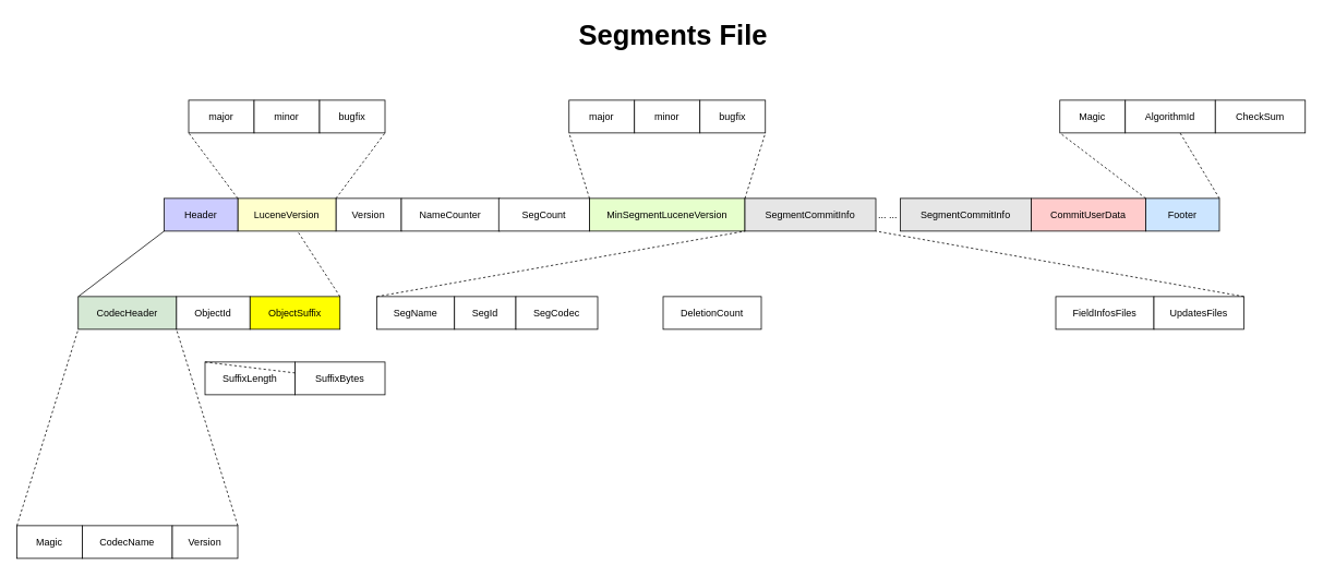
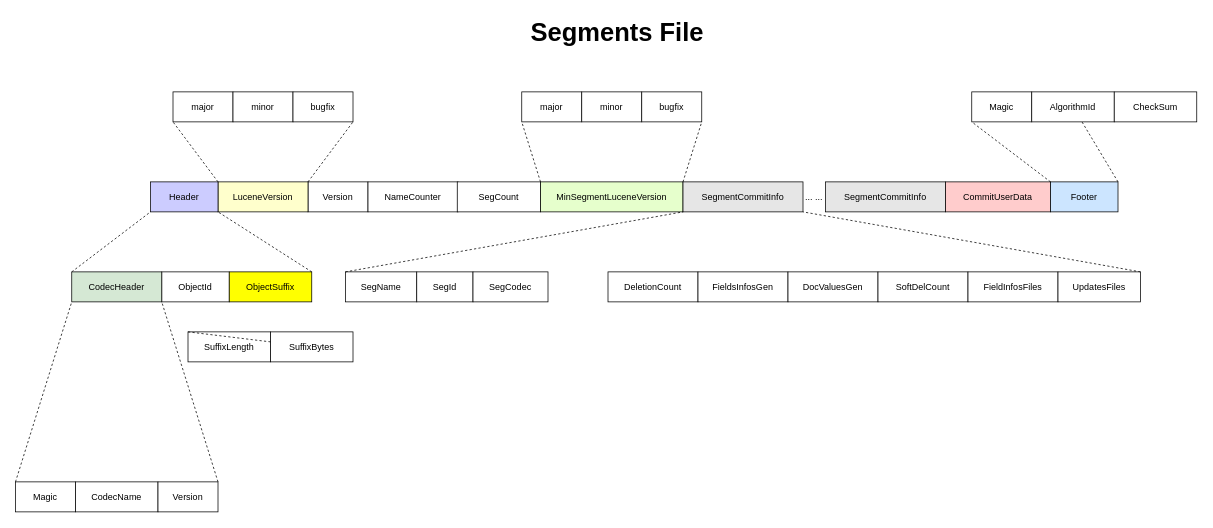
  <mxCell id="0" />
  <mxCell id="1" parent="0" />
  <mxCell id="2" value="Version" style="rounded=0;whiteSpace=wrap;html=1;" parent="1" vertex="1"><mxGeometry x="410" y="234" width="80" height="40" as="geometry" /></mxCell>
  <mxCell id="3" value="NameCounter" style="rounded=0;whiteSpace=wrap;html=1;" parent="1" vertex="1"><mxGeometry x="490" y="234" width="120" height="40" as="geometry" /></mxCell>
  <mxCell id="4" value="SegCount" style="rounded=0;whiteSpace=wrap;html=1;" parent="1" vertex="1"><mxGeometry x="609" y="234" width="111" height="40" as="geometry" /></mxCell>
  <mxCell id="5" value="SegmentCommitInfo" style="rounded=0;whiteSpace=wrap;html=1;fillColor=#E6E6E6;" parent="1" vertex="1"><mxGeometry x="1100" y="234" width="160" height="40" as="geometry" /></mxCell>
  <mxCell id="6" value="... ..." style="text;html=1;strokeColor=none;fillColor=none;align=center;verticalAlign=middle;whiteSpace=wrap;rounded=0;" parent="1" vertex="1"><mxGeometry x="1070" y="246.5" width="30" height="15" as="geometry" /></mxCell>
  <mxCell id="7" value="CommitUserData" style="rounded=0;whiteSpace=wrap;html=1;fillColor=#FFCCCC;" parent="1" vertex="1"><mxGeometry x="1260" y="234" width="140" height="40" as="geometry" /></mxCell>
  <mxCell id="8" value="" style="group" parent="1" vertex="1" connectable="0"><mxGeometry x="230" y="114" width="240" height="160" as="geometry" /></mxCell>
  <mxCell id="9" value="LuceneVersion" style="rounded=0;whiteSpace=wrap;html=1;fillColor=#FFFFCC;" parent="8" vertex="1"><mxGeometry x="60" y="120" width="120" height="40" as="geometry" /></mxCell>
  <mxCell id="10" value="major" style="rounded=0;whiteSpace=wrap;html=1;" parent="8" vertex="1"><mxGeometry width="80" height="40" as="geometry" /></mxCell>
  <mxCell id="11" value="minor" style="rounded=0;whiteSpace=wrap;html=1;" parent="8" vertex="1"><mxGeometry x="80" width="80" height="40" as="geometry" /></mxCell>
  <mxCell id="12" value="bugfix" style="rounded=0;whiteSpace=wrap;html=1;" parent="8" vertex="1"><mxGeometry x="160" width="80" height="40" as="geometry" /></mxCell>
  <mxCell id="13" value="" style="endArrow=none;dashed=1;html=1;entryX=0;entryY=1;entryDx=0;entryDy=0;exitX=0;exitY=0;exitDx=0;exitDy=0;" parent="8" source="9" target="10" edge="1"><mxGeometry width="50" height="50" relative="1" as="geometry"><mxPoint x="-125" y="370" as="sourcePoint" /><mxPoint x="-20" y="155" as="targetPoint" /></mxGeometry></mxCell>
  <mxCell id="14" value="" style="endArrow=none;dashed=1;html=1;entryX=1;entryY=1;entryDx=0;entryDy=0;exitX=0;exitY=0;exitDx=0;exitDy=0;" parent="8" source="2" target="12" edge="1"><mxGeometry width="50" height="50" relative="1" as="geometry"><mxPoint x="70" y="115" as="sourcePoint" /><mxPoint x="10" y="30" as="targetPoint" /></mxGeometry></mxCell>
  <mxCell id="15" value="" style="group" parent="1" vertex="1" connectable="0"><mxGeometry x="695" y="114" width="240" height="160" as="geometry" /></mxCell>
  <mxCell id="16" value="" style="group" parent="15" vertex="1" connectable="0"><mxGeometry width="240" height="160" as="geometry" /></mxCell>
  <mxCell id="17" value="MinSegmentLuceneVersion" style="rounded=0;whiteSpace=wrap;html=1;fillColor=#E6FFCC;" parent="16" vertex="1"><mxGeometry x="25" y="120" width="190" height="40" as="geometry" /></mxCell>
  <mxCell id="18" value="major" style="rounded=0;whiteSpace=wrap;html=1;" parent="16" vertex="1"><mxGeometry width="80" height="40" as="geometry" /></mxCell>
  <mxCell id="19" value="minor" style="rounded=0;whiteSpace=wrap;html=1;" parent="16" vertex="1"><mxGeometry x="80" width="80" height="40" as="geometry" /></mxCell>
  <mxCell id="20" value="bugfix" style="rounded=0;whiteSpace=wrap;html=1;" parent="16" vertex="1"><mxGeometry x="160" width="80" height="40" as="geometry" /></mxCell>
  <mxCell id="21" value="" style="endArrow=none;dashed=1;html=1;entryX=0;entryY=1;entryDx=0;entryDy=0;exitX=0;exitY=0;exitDx=0;exitDy=0;" parent="16" source="17" target="18" edge="1"><mxGeometry width="50" height="50" relative="1" as="geometry"><mxPoint x="-275" y="115" as="sourcePoint" /><mxPoint x="-215" y="30" as="targetPoint" /></mxGeometry></mxCell>
  <mxCell id="22" value="" style="group" parent="1" vertex="1" connectable="0"><mxGeometry x="1295" y="114" width="300" height="160" as="geometry" /></mxCell>
  <mxCell id="23" value="" style="group" parent="22" vertex="1" connectable="0"><mxGeometry width="300" height="160" as="geometry" /></mxCell>
  <mxCell id="24" value="Footer" style="rounded=0;whiteSpace=wrap;html=1;fillColor=#CCE5FF;" parent="23" vertex="1"><mxGeometry x="105" y="120" width="90" height="40" as="geometry" /></mxCell>
  <mxCell id="25" value="Magic" style="rounded=0;whiteSpace=wrap;html=1;" parent="23" vertex="1"><mxGeometry width="80" height="40" as="geometry" /></mxCell>
  <mxCell id="26" value="AlgorithmId" style="rounded=0;whiteSpace=wrap;html=1;" parent="23" vertex="1"><mxGeometry x="80" width="110" height="40" as="geometry" /></mxCell>
  <mxCell id="27" value="CheckSum" style="rounded=0;whiteSpace=wrap;html=1;" parent="23" vertex="1"><mxGeometry x="190" width="110" height="40" as="geometry" /></mxCell>
  <mxCell id="28" value="" style="endArrow=none;dashed=1;html=1;exitX=0;exitY=0;exitDx=0;exitDy=0;entryX=0;entryY=1;entryDx=0;entryDy=0;" parent="23" source="24" target="25" edge="1"><mxGeometry width="50" height="50" relative="1" as="geometry"><mxPoint x="125" y="70" as="sourcePoint" /><mxPoint x="175" y="20" as="targetPoint" /></mxGeometry></mxCell>
  <mxCell id="29" value="" style="endArrow=none;dashed=1;html=1;exitX=1;exitY=0;exitDx=0;exitDy=0;" parent="23" source="24" target="26" edge="1"><mxGeometry width="50" height="50" relative="1" as="geometry"><mxPoint x="115" y="130" as="sourcePoint" /><mxPoint x="10" y="50" as="targetPoint" /></mxGeometry></mxCell>
  <mxCell id="30" value="" style="group" parent="1" vertex="1" connectable="0"><mxGeometry x="460" y="234" width="1060" height="160" as="geometry" /></mxCell>
  <mxCell id="31" value="SegmentCommitInfo" style="rounded=0;whiteSpace=wrap;html=1;fillColor=#E6E6E6;" parent="30" vertex="1"><mxGeometry x="450" width="160" height="40" as="geometry" /></mxCell>
  <mxCell id="32" value="SegName" style="rounded=0;whiteSpace=wrap;html=1;" parent="30" vertex="1"><mxGeometry y="120" width="95" height="40" as="geometry" /></mxCell>
  <mxCell id="33" value="SegId" style="rounded=0;whiteSpace=wrap;html=1;" parent="30" vertex="1"><mxGeometry x="95" y="120" width="75" height="40" as="geometry" /></mxCell>
  <mxCell id="34" value="SegCodec" style="rounded=0;whiteSpace=wrap;html=1;" parent="30" vertex="1"><mxGeometry x="170" y="120" width="100" height="40" as="geometry" /></mxCell>
  <mxCell id="35" value="DeletionCount" style="rounded=0;whiteSpace=wrap;html=1;" parent="30" vertex="1"><mxGeometry x="350" y="120" width="120" height="40" as="geometry" /></mxCell>
+ <mxCell id="36" value="FieldsInfosGen" style="rounded=0;whiteSpace=wrap;html=1;" parent="30" vertex="1"><mxGeometry x="470" y="120" width="120" height="40" as="geometry" /></mxCell>
+ <mxCell id="37" value="DocValuesGen" style="rounded=0;whiteSpace=wrap;html=1;" parent="30" vertex="1"><mxGeometry x="590" y="120" width="120" height="40" as="geometry" /></mxCell>
+ <mxCell id="38" value="SoftDelCount" style="rounded=0;whiteSpace=wrap;html=1;" parent="30" vertex="1"><mxGeometry x="710" y="120" width="120" height="40" as="geometry" /></mxCell>
  <mxCell id="39" value="FieldInfosFiles" style="rounded=0;whiteSpace=wrap;html=1;" parent="30" vertex="1"><mxGeometry x="830" y="120" width="120" height="40" as="geometry" /></mxCell>
  <mxCell id="40" value="UpdatesFiles" style="rounded=0;whiteSpace=wrap;html=1;" parent="30" vertex="1"><mxGeometry x="950" y="120" width="110" height="40" as="geometry" /></mxCell>
  <mxCell id="41" value="" style="endArrow=none;dashed=1;html=1;entryX=1;entryY=1;entryDx=0;entryDy=0;exitX=1;exitY=0;exitDx=0;exitDy=0;" parent="30" source="40" target="31" edge="1"><mxGeometry width="50" height="50" relative="1" as="geometry"><mxPoint x="580" y="240" as="sourcePoint" /><mxPoint x="460" y="50" as="targetPoint" /></mxGeometry></mxCell>
  <mxCell id="42" value="" style="endArrow=none;dashed=1;html=1;entryX=1;entryY=1;entryDx=0;entryDy=0;exitX=0;exitY=0;exitDx=0;exitDy=0;" parent="1" source="31" target="20" edge="1"><mxGeometry width="50" height="50" relative="1" as="geometry"><mxPoint x="730" y="229" as="sourcePoint" /><mxPoint x="705" y="144" as="targetPoint" /></mxGeometry></mxCell>
  <mxCell id="43" value="" style="group" parent="1" vertex="1" connectable="0"><mxGeometry x="20" y="234" width="450" height="440" as="geometry" /></mxCell>
  <mxCell id="44" value="Header" style="rounded=0;whiteSpace=wrap;html=1;fillColor=#CCCCFF;fontColor=#000000;" parent="43" vertex="1"><mxGeometry x="180" width="90" height="40" as="geometry" /></mxCell>
  <mxCell id="45" value="ObjectId" style="rounded=0;whiteSpace=wrap;html=1;" parent="43" vertex="1"><mxGeometry x="195" y="120" width="90" height="40" as="geometry" /></mxCell>
- <mxCell id="46" value="" style="endArrow=none;dashed=0;html=1;entryX=0;entryY=1;entryDx=0;entryDy=0;exitX=0;exitY=0;exitDx=0;exitDy=0;" parent="43" source="54" target="44" edge="1"><mxGeometry width="50" height="50" relative="1" as="geometry"><mxPoint x="10" y="510" as="sourcePoint" /><mxPoint x="85" y="290" as="targetPoint" /></mxGeometry></mxCell>
- <mxCell id="47" value="" style="endArrow=none;dashed=1;html=1;exitX=1;exitY=0;exitDx=0;exitDy=0;" parent="43" source="49" target="9" edge="1"><mxGeometry width="50" height="50" relative="1" as="geometry"><mxPoint x="85" y="250" as="sourcePoint" /><mxPoint x="190" y="35" as="targetPoint" /></mxGeometry></mxCell>
+ <mxCell id="46" value="" style="endArrow=none;dashed=1;html=1;entryX=0;entryY=1;entryDx=0;entryDy=0;exitX=0;exitY=0;exitDx=0;exitDy=0;" parent="43" source="54" target="44" edge="1"><mxGeometry width="50" height="50" relative="1" as="geometry"><mxPoint x="10" y="510" as="sourcePoint" /><mxPoint x="85" y="290" as="targetPoint" /></mxGeometry></mxCell>
+ <mxCell id="47" value="" style="endArrow=none;dashed=1;html=1;entryX=1;entryY=1;entryDx=0;entryDy=0;exitX=1;exitY=0;exitDx=0;exitDy=0;" parent="43" source="49" target="44" edge="1"><mxGeometry width="50" height="50" relative="1" as="geometry"><mxPoint x="85" y="250" as="sourcePoint" /><mxPoint x="190" y="35" as="targetPoint" /></mxGeometry></mxCell>
  <mxCell id="48" value="" style="group" parent="43" vertex="1" connectable="0"><mxGeometry x="230" y="120" width="220" height="120" as="geometry" /></mxCell>
  <mxCell id="49" value="ObjectSuffix" style="rounded=0;whiteSpace=wrap;html=1;fillColor=#FFFF00;fontColor=#000000;" parent="48" vertex="1"><mxGeometry x="55" width="110" height="40" as="geometry" /></mxCell>
  <mxCell id="50" value="SuffixLength" style="rounded=0;whiteSpace=wrap;html=1;" parent="48" vertex="1"><mxGeometry y="80" width="110" height="40" as="geometry" /></mxCell>
  <mxCell id="51" value="SuffixBytes" style="rounded=0;whiteSpace=wrap;html=1;" parent="48" vertex="1"><mxGeometry x="110" y="80" width="110" height="40" as="geometry" /></mxCell>
  <mxCell id="52" value="" style="endArrow=none;dashed=1;html=1;exitX=0;exitY=0;exitDx=0;exitDy=0;" parent="48" source="50" target="51" edge="1"><mxGeometry width="50" height="50" relative="1" as="geometry"><mxPoint x="110" y="190" as="sourcePoint" /><mxPoint x="160" y="140" as="targetPoint" /></mxGeometry></mxCell>
  <mxCell id="53" value="" style="group" parent="43" vertex="1" connectable="0"><mxGeometry y="120" width="270" height="320" as="geometry" /></mxCell>
  <mxCell id="54" value="CodecHeader" style="rounded=0;whiteSpace=wrap;html=1;fillColor=#d5e8d4;strokeColor=#000000;" parent="53" vertex="1"><mxGeometry x="75" width="120" height="40" as="geometry" /></mxCell>
  <mxCell id="55" value="Magic" style="rounded=0;whiteSpace=wrap;html=1;" parent="53" vertex="1"><mxGeometry y="280" width="80" height="40" as="geometry" /></mxCell>
  <mxCell id="56" value="CodecName" style="rounded=0;whiteSpace=wrap;html=1;" parent="53" vertex="1"><mxGeometry x="80" y="280" width="110" height="40" as="geometry" /></mxCell>
  <mxCell id="57" value="Version" style="rounded=0;whiteSpace=wrap;html=1;" parent="53" vertex="1"><mxGeometry x="190" y="280" width="80" height="40" as="geometry" /></mxCell>
  <mxCell id="58" value="" style="endArrow=none;dashed=1;html=1;entryX=0;entryY=1;entryDx=0;entryDy=0;exitX=0;exitY=0;exitDx=0;exitDy=0;" parent="53" source="55" target="54" edge="1"><mxGeometry width="50" height="50" relative="1" as="geometry"><mxPoint x="170" y="190" as="sourcePoint" /><mxPoint x="220" y="140" as="targetPoint" /></mxGeometry></mxCell>
  <mxCell id="59" value="" style="endArrow=none;dashed=1;html=1;entryX=0;entryY=1;entryDx=0;entryDy=0;exitX=1;exitY=0;exitDx=0;exitDy=0;" parent="43" source="57" target="45" edge="1"><mxGeometry width="50" height="50" relative="1" as="geometry"><mxPoint x="340" y="510" as="sourcePoint" /><mxPoint x="415" y="290" as="targetPoint" /></mxGeometry></mxCell>
  <mxCell id="60" value="" style="endArrow=none;dashed=1;html=1;entryX=1;entryY=1;entryDx=0;entryDy=0;exitX=0;exitY=0;exitDx=0;exitDy=0;" parent="1" source="32" target="17" edge="1"><mxGeometry width="50" height="50" relative="1" as="geometry"><mxPoint x="730" y="244" as="sourcePoint" /><mxPoint x="705" y="164" as="targetPoint" /></mxGeometry></mxCell>
  <mxCell id="61" value="&lt;h1 style=&quot;font-size: 34px&quot;&gt;&lt;b style=&quot;font-size: 34px&quot;&gt;Segments File&lt;/b&gt;&lt;/h1&gt;" style="text;html=1;strokeColor=none;fillColor=none;align=center;verticalAlign=middle;whiteSpace=wrap;rounded=0;fontSize=34;" vertex="1" parent="1"><mxGeometry x="680" y="20" width="285" height="30" as="geometry" /></mxCell>
